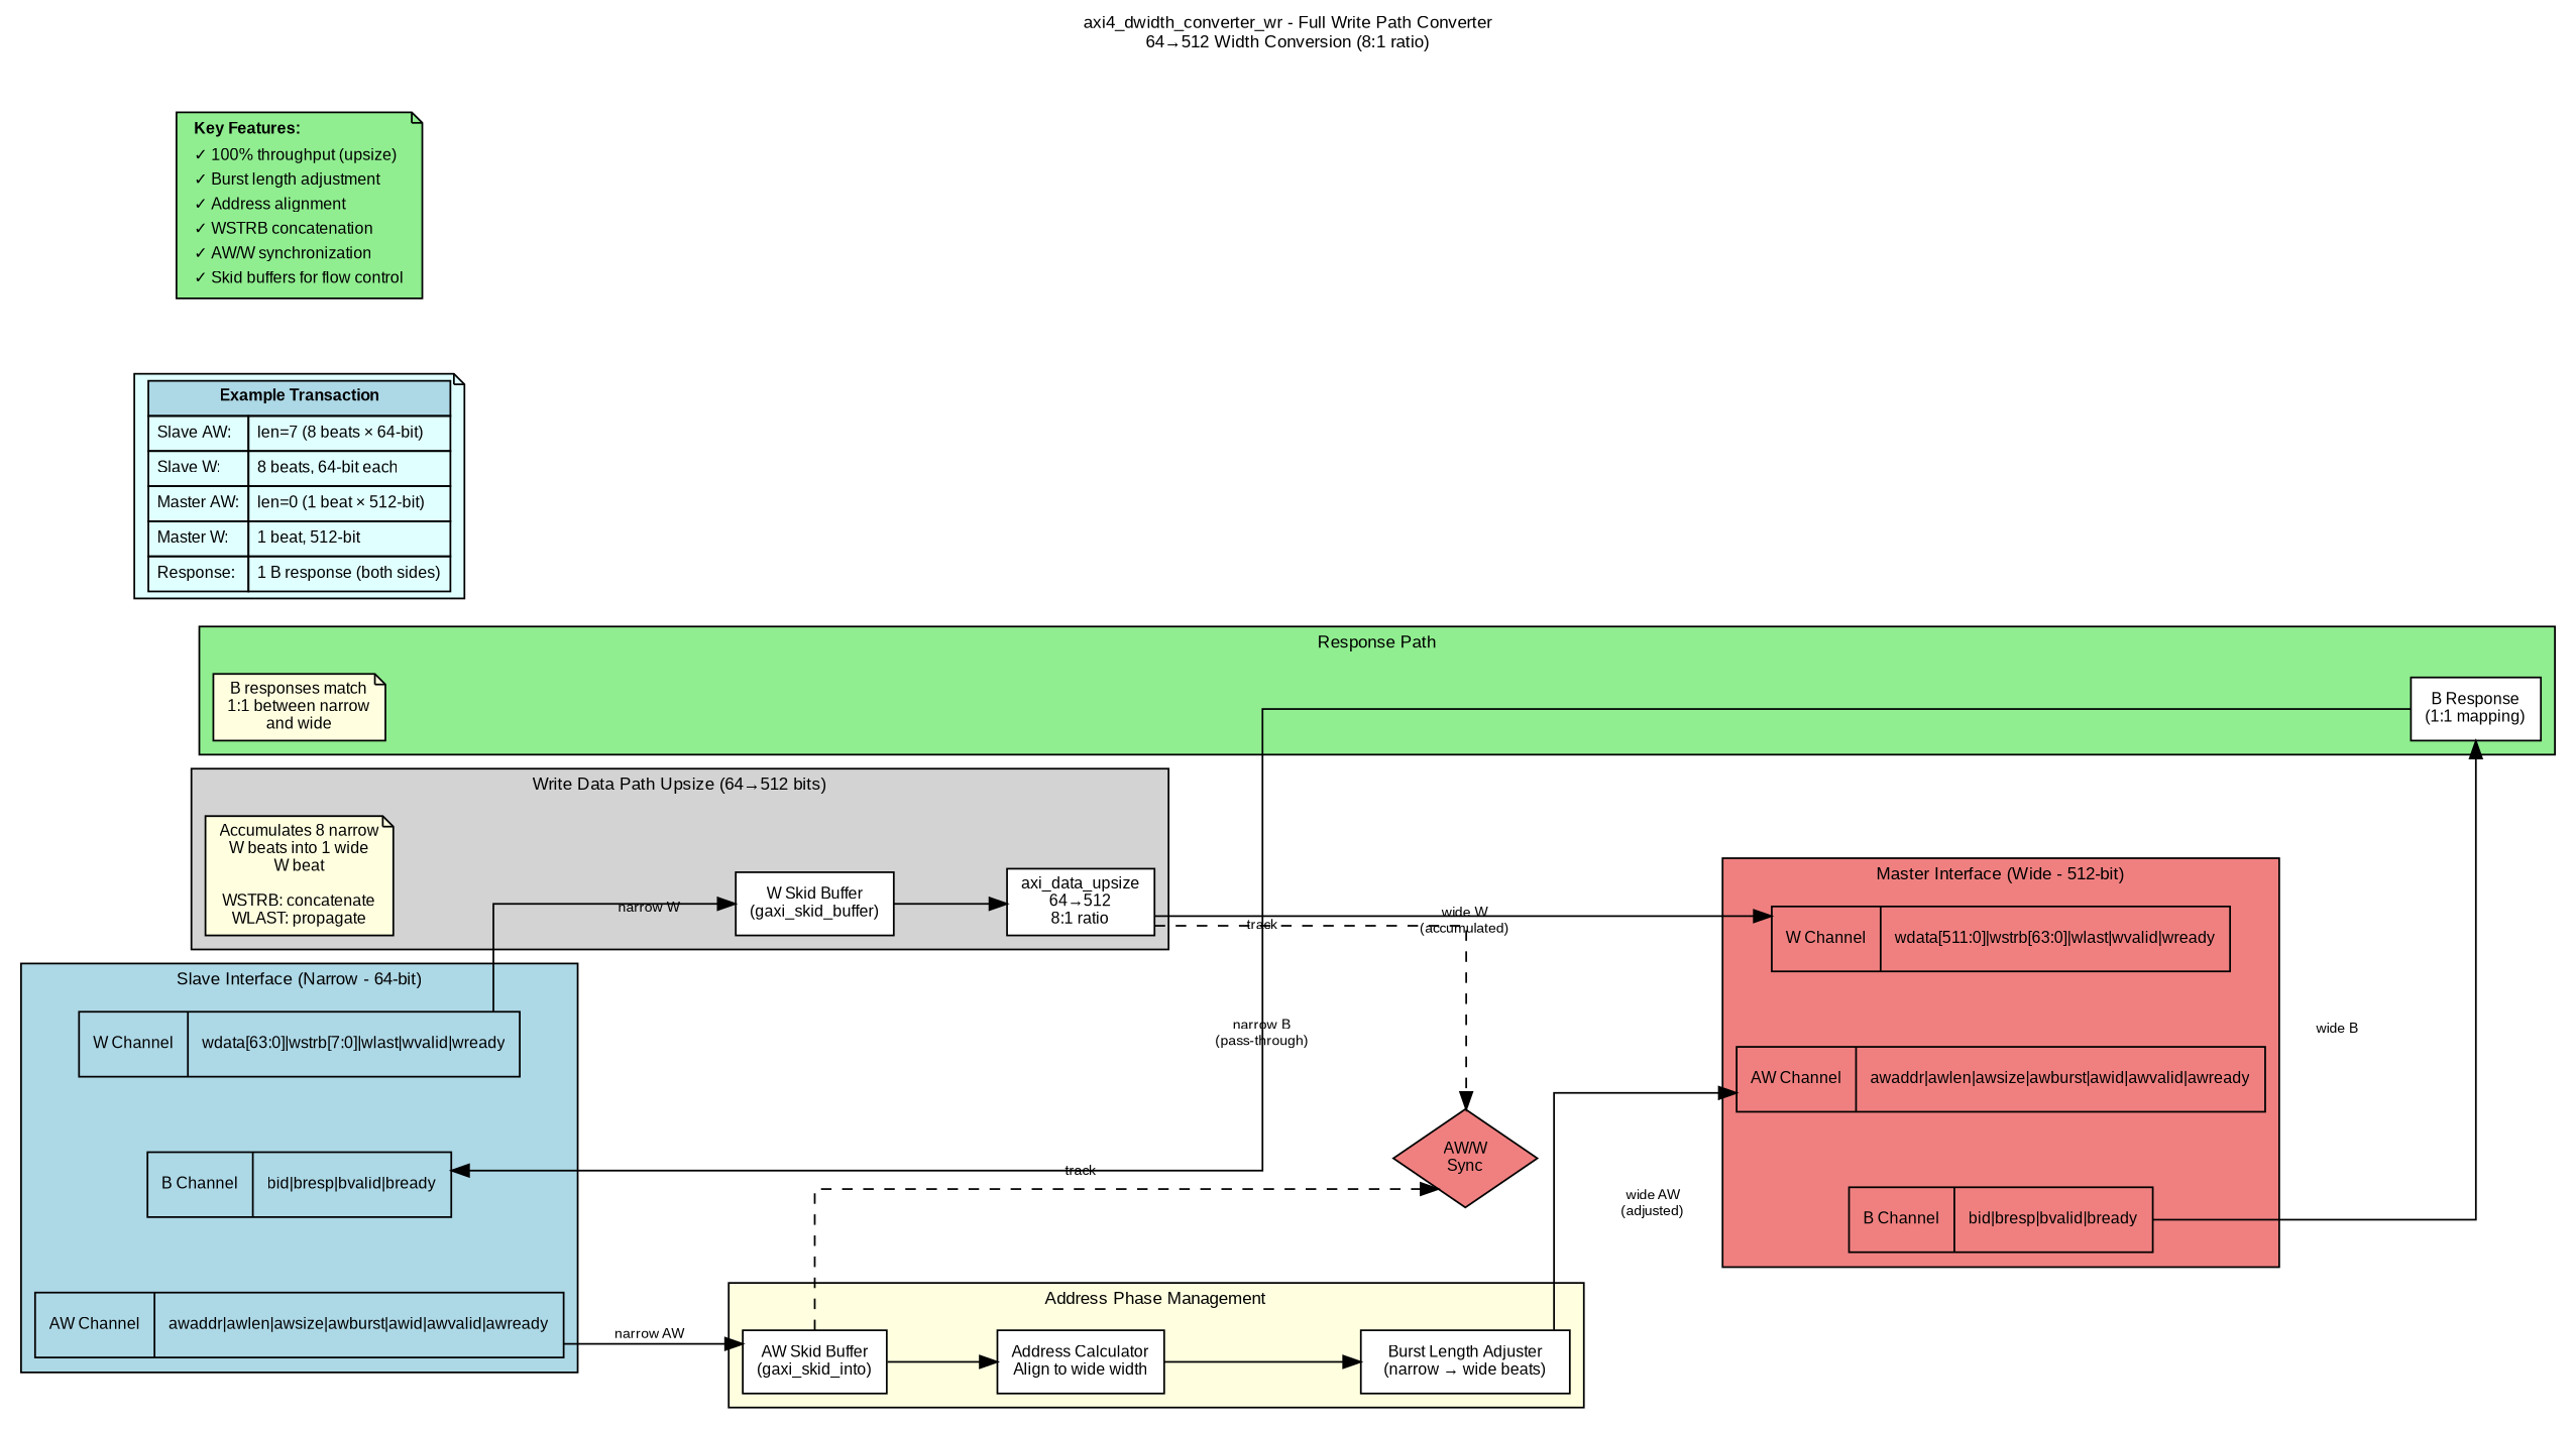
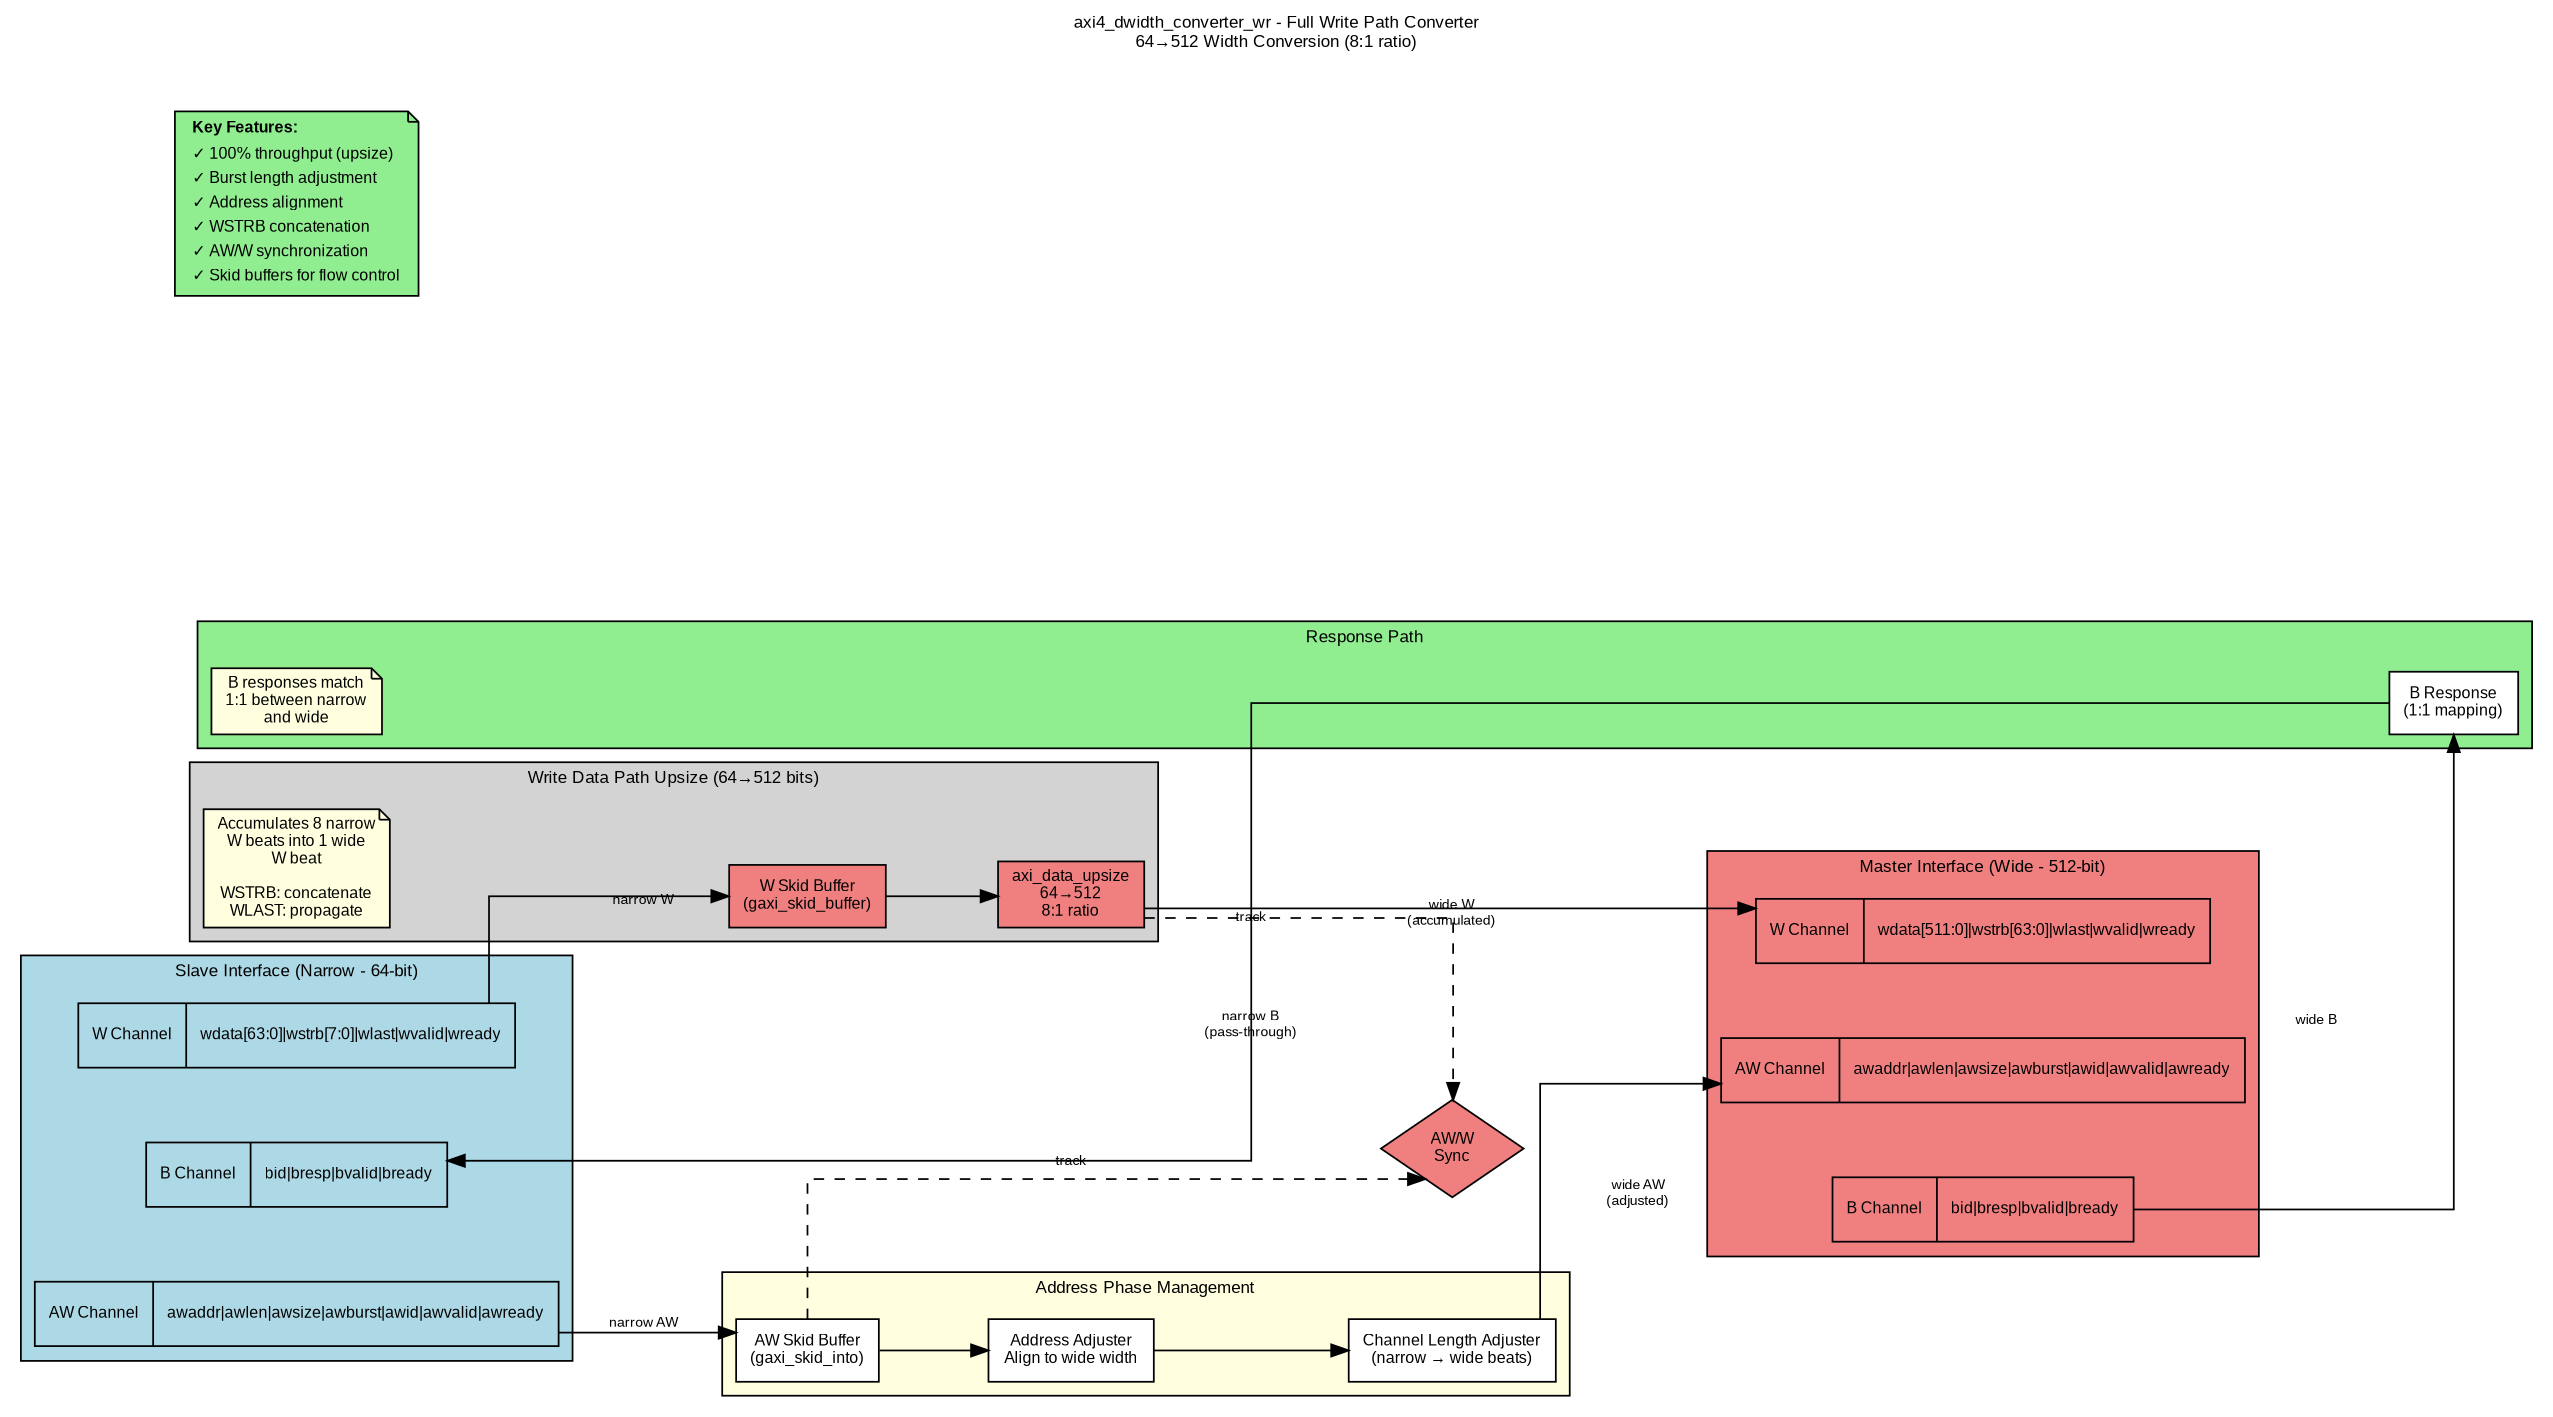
  digraph {
    fontname=Arial
    fontsize=10
    label="axi4_dwidth_converter_wr - Full Write Path Converter\n64→512 Width Conversion (8:1 ratio)"
    labelloc=t
    newrank=true
    nodesep=0.6
    rankdir=LR
    ranksep=0.8
    splines=ortho
    node [fillcolor=white fontname=Arial fontsize=9 shape=record style=filled]
    edge [fontname=Arial fontsize=8]
    n1 [fillcolor=lightblue label="{AW Channel|awaddr\|awlen\|awsize\|awburst\|awid\|awvalid\|awready}"]
    n2 [fillcolor=lightblue label="{W Channel|wdata[63:0]\|wstrb[7:0]\|wlast\|wvalid\|wready}"]
    n3 [fillcolor=lightblue label="{B Channel|bid\|bresp\|bvalid\|bready}"]
    n4 [label="AW Skid Buffer\n(gaxi_skid_into)" shape=box]
-   n5 [label="Address Calculator\nAlign to wide width" shape=box]
-   n6 [label="Burst Length Adjuster\n(narrow → wide beats)" shape=box]
-   n7 [label="W Skid Buffer\n(gaxi_skid_buffer)" shape=box]
-   n8 [label="axi_data_upsize\n64→512\n8:1 ratio" shape=box]
+   n5 [label="Address Adjuster\nAlign to wide width" shape=box]
+   n6 [label="Channel Length Adjuster\n(narrow → wide beats)" shape=box]
+   n7 [fillcolor=lightcoral label="W Skid Buffer\n(gaxi_skid_buffer)" shape=box]
+   n8 [fillcolor=lightcoral label="axi_data_upsize\n64→512\n8:1 ratio" shape=box]
    n9 [fillcolor=lightyellow label="Accumulates 8 narrow\nW beats into 1 wide\nW beat\n\nWSTRB: concatenate\nWLAST: propagate" shape=note]
    n10 [label="B Response\n(1:1 mapping)" shape=box]
    n11 [fillcolor=lightyellow label="B responses match\n1:1 between narrow\nand wide" shape=note]
    n12 [fillcolor=lightcoral label="{AW Channel|awaddr\|awlen\|awsize\|awburst\|awid\|awvalid\|awready}"]
    n13 [fillcolor=lightcoral label="{W Channel|wdata[511:0]\|wstrb[63:0]\|wlast\|wvalid\|wready}"]
    n14 [fillcolor=lightcoral label="{B Channel|bid\|bresp\|bvalid\|bready}"]
    n15 [fillcolor=lightcoral label="AW/W\nSync" shape=diamond]
-   n16 [fillcolor=lightcyan label=< <TABLE BORDER="0" CELLBORDER="1" CELLSPACING="0" CELLPADDING="4"> <TR><TD COLSPAN="2" BGCOLOR="lightblue"><B>Example Transaction</B></TD></TR> <TR><TD ALIGN="LEFT">Slave AW:</TD><TD ALIGN="LEFT">len=7 (8 beats × 64-bit)</TD></TR> <TR><TD ALIGN="LEFT">Slave W:</TD><TD ALIGN="LEFT">8 beats, 64-bit each</TD></TR> <TR><TD ALIGN="LEFT">Master AW:</TD><TD ALIGN="LEFT">len=0 (1 beat × 512-bit)</TD></TR> <TR><TD ALIGN="LEFT">Master W:</TD><TD ALIGN="LEFT">1 beat, 512-bit</TD></TR> <TR><TD ALIGN="LEFT">Response:</TD><TD ALIGN="LEFT">1 B response (both sides)</TD></TR> </TABLE>> shape=note]
    n17 [fillcolor=lightgreen label=< <TABLE BORDER="0" CELLBORDER="0" CELLSPACING="0" CELLPADDING="2"> <TR><TD ALIGN="LEFT"><B>Key Features:</B></TD></TR> <TR><TD ALIGN="LEFT">✓ 100% throughput (upsize)</TD></TR> <TR><TD ALIGN="LEFT">✓ Burst length adjustment</TD></TR> <TR><TD ALIGN="LEFT">✓ Address alignment</TD></TR> <TR><TD ALIGN="LEFT">✓ WSTRB concatenation</TD></TR> <TR><TD ALIGN="LEFT">✓ AW/W synchronization</TD></TR> <TR><TD ALIGN="LEFT">✓ Skid buffers for flow control</TD></TR> </TABLE>> shape=note]
    subgraph cluster_1 {
      fillcolor=lightblue
      label="Slave Interface (Narrow - 64-bit)"
      rank=source
      style=filled
      n1
      n2
      n3
    }
    subgraph cluster_2 {
      fillcolor=lightyellow
      label="Address Phase Management"
      style=filled
      n4
      n5
      n6
    }
    subgraph cluster_3 {
      fillcolor=lightgray
      label="Write Data Path Upsize (64→512 bits)"
      style=filled
      n7
      n8
      n9
    }
    subgraph cluster_4 {
      fillcolor=lightgreen
      label="Response Path"
      style=filled
      n10
      n11
    }
    subgraph cluster_5 {
      fillcolor=lightcoral
      label="Master Interface (Wide - 512-bit)"
      rank=sink
      style=filled
      n12
      n13
      n14
    }
    n1 -> n4 [label="narrow AW"]
    n2 -> n7 [label="narrow W"]
    n4 -> n5
    n4 -> n15 [label=track style=dashed]
    n5 -> n6
    n6 -> n12 [label="wide AW\n(adjusted)"]
    n7 -> n8
    n8 -> n13 [label="wide W\n(accumulated)"]
    n8 -> n15 [label=track style=dashed]
    n10 -> n3 [label="narrow B\n(pass-through)"]
    n14 -> n10 [label="wide B"]
  }
